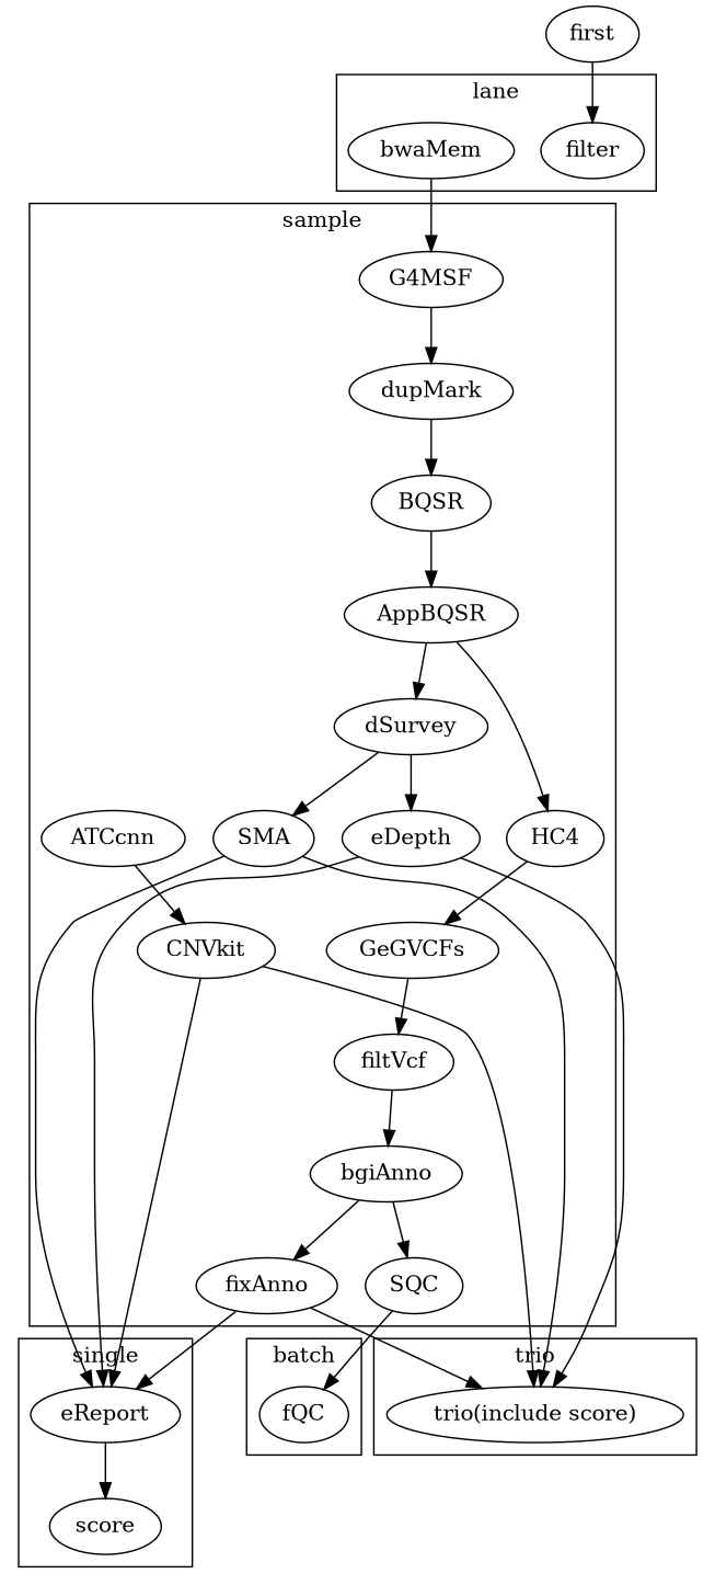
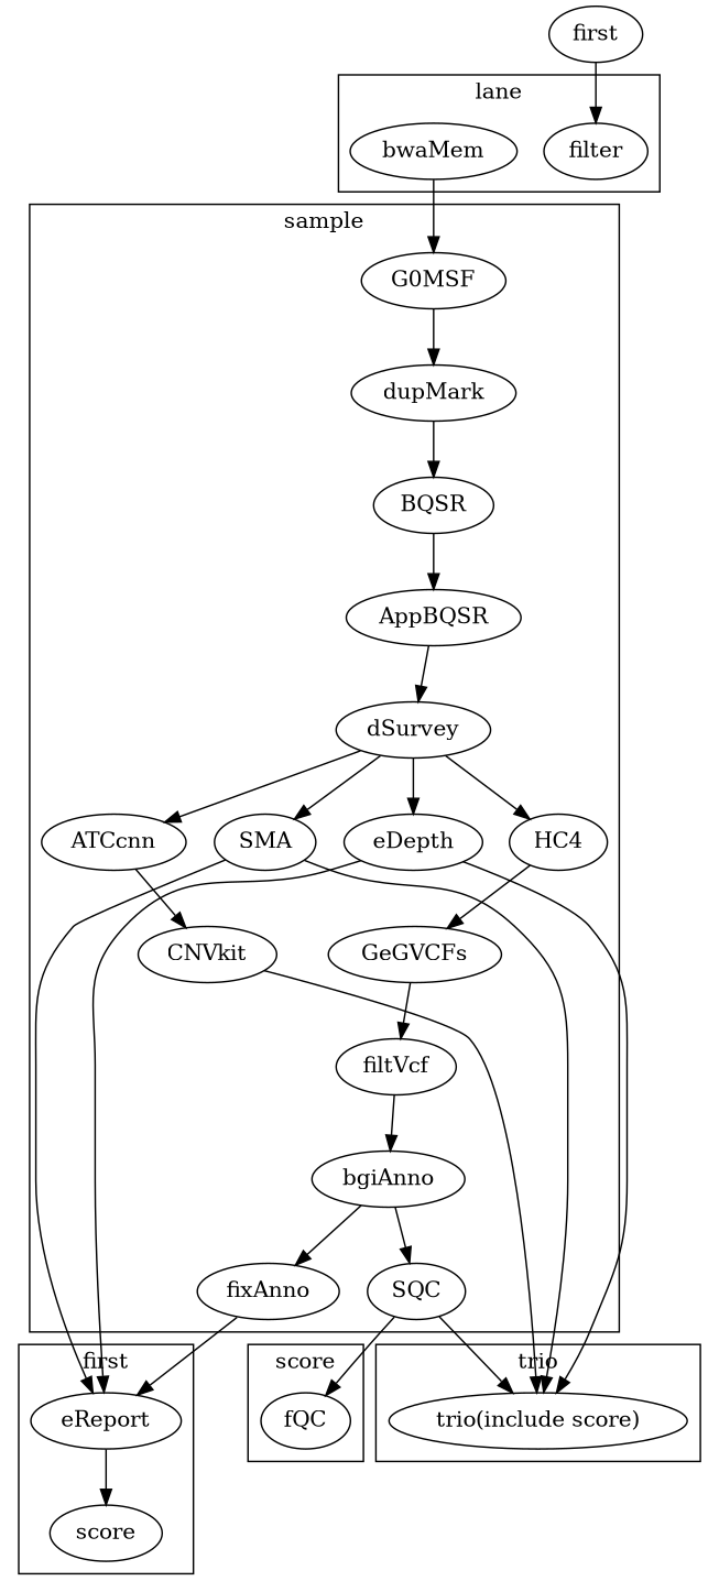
  digraph {
    filter
    bwaMem
-   G4MSF
+   G4MSF [label=G0MSF]
    dupMark
    BQSR
    AppBQSR
    dSurvey
    HC4
    ATCcnn
    eDepth
    SMA
    GeGVCFs
    CNVkit
    filtVcf
    bgiAnno
    fixAnno
    SQC
    eReport
    score
    n20 [label="trio(include score)"]
    fQC
    first
    subgraph cluster_1 {
      label=lane
      rank=same
      rankdir=LR
      filter
      bwaMem
    }
    subgraph cluster_2 {
      label=sample
      rank=same
      rankdir=LR
      G4MSF
      dupMark
      BQSR
      AppBQSR
      dSurvey
      HC4
      ATCcnn
      eDepth
      SMA
      GeGVCFs
      CNVkit
      filtVcf
      bgiAnno
      fixAnno
      SQC
    }
    subgraph cluster_3 {
-     label=single
+     label=first
      rank=same
      rankdir=LR
      eReport
      score
    }
    subgraph cluster_4 {
      label=trio
      rank=same
      rankdir=LR
      n20
    }
    subgraph cluster_5 {
-     label=batch
+     label=score
      rank=same
      rankdir=LR
      fQC
    }
    bwaMem -> G4MSF
    G4MSF -> dupMark
    dupMark -> BQSR
    BQSR -> AppBQSR
    AppBQSR -> dSurvey
-   AppBQSR -> HC4
+   dSurvey -> HC4
+   dSurvey -> ATCcnn
    dSurvey -> eDepth
    dSurvey -> SMA
    HC4 -> GeGVCFs
    ATCcnn -> CNVkit
    eDepth -> eReport
    eDepth -> n20
    SMA -> eReport
    SMA -> n20
    GeGVCFs -> filtVcf
-   CNVkit -> eReport
    CNVkit -> n20
    filtVcf -> bgiAnno
    bgiAnno -> fixAnno
    bgiAnno -> SQC
    fixAnno -> eReport
-   fixAnno -> n20
+   SQC -> n20
    SQC -> fQC
    eReport -> score
    first -> filter
  }
